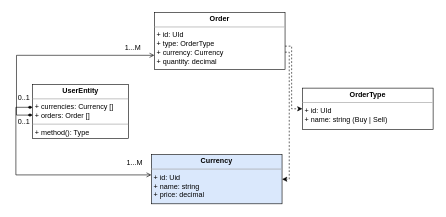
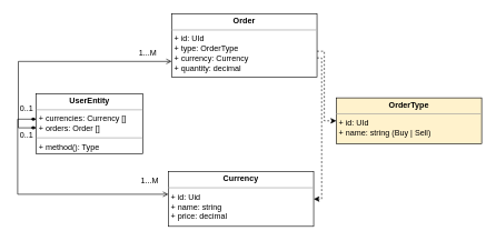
  <mxCell id="0" />
  <mxCell id="1" parent="0" />
  <mxCell id="2" style="edgeStyle=orthogonalEdgeStyle;rounded=0;orthogonalLoop=1;jettySize=auto;html=1;entryX=0;entryY=0.412;entryDx=0;entryDy=0;entryPerimeter=0;startArrow=diamondThin;startFill=1;endArrow=open;endFill=0;" edge="1" parent="1" source="4" target="9"><mxGeometry relative="1" as="geometry"><Array as="points"><mxPoint x="26" y="178" /><mxPoint x="26" y="291" /></Array></mxGeometry></mxCell>
  <mxCell id="3" style="edgeStyle=orthogonalEdgeStyle;rounded=0;orthogonalLoop=1;jettySize=auto;html=1;entryX=0;entryY=0.75;entryDx=0;entryDy=0;startArrow=diamondThin;startFill=1;endArrow=open;endFill=0;" edge="1" parent="1" source="4" target="7"><mxGeometry relative="1" as="geometry"><Array as="points"><mxPoint x="27" y="191" /><mxPoint x="27" y="91" /></Array></mxGeometry></mxCell>
  <mxCell id="4" value="&lt;p style=&quot;margin:0px;margin-top:4px;text-align:center;&quot;&gt;&lt;b&gt;UserEntity&lt;/b&gt;&lt;/p&gt;&lt;hr size=&quot;1&quot;&gt;&lt;p style=&quot;margin:0px;margin-left:4px;&quot;&gt;+ currencies: Currency []&lt;/p&gt;&lt;p style=&quot;margin:0px;margin-left:4px;&quot;&gt;+ orders: Order []&lt;/p&gt;&lt;hr size=&quot;1&quot;&gt;&lt;p style=&quot;margin:0px;margin-left:4px;&quot;&gt;+ method(): Type&lt;/p&gt;" style="verticalAlign=top;align=left;overflow=fill;fontSize=12;fontFamily=Helvetica;html=1;" vertex="1" parent="1"><mxGeometry x="54" y="140" width="160" height="90" as="geometry" /></mxCell>
  <mxCell id="5" style="edgeStyle=orthogonalEdgeStyle;rounded=0;orthogonalLoop=1;jettySize=auto;html=1;entryX=0;entryY=0.5;entryDx=0;entryDy=0;dashed=1;" edge="1" parent="1" source="7" target="8"><mxGeometry relative="1" as="geometry"><Array as="points"><mxPoint x="486" y="76" /><mxPoint x="486" y="181" /></Array></mxGeometry></mxCell>
  <mxCell id="6" style="edgeStyle=orthogonalEdgeStyle;rounded=0;orthogonalLoop=1;jettySize=auto;html=1;entryX=1;entryY=0.5;entryDx=0;entryDy=0;dashed=1;" edge="1" parent="1" source="7" target="9"><mxGeometry relative="1" as="geometry"><Array as="points"><mxPoint x="482" y="86" /><mxPoint x="482" y="298" /></Array></mxGeometry></mxCell>
  <mxCell id="7" value="&lt;p style=&quot;margin:0px;margin-top:4px;text-align:center;&quot;&gt;&lt;b&gt;Order&lt;/b&gt;&lt;/p&gt;&lt;hr size=&quot;1&quot;&gt;&lt;p style=&quot;margin:0px;margin-left:4px;&quot;&gt;+ id: UId&lt;/p&gt;&lt;p style=&quot;margin:0px;margin-left:4px;&quot;&gt;+ type: OrderType&lt;/p&gt;&lt;p style=&quot;margin:0px;margin-left:4px;&quot;&gt;+ currency: Currency&lt;/p&gt;&lt;p style=&quot;margin:0px;margin-left:4px;&quot;&gt;+ quantity: decimal&lt;/p&gt;&lt;p style=&quot;margin:0px;margin-left:4px;&quot;&gt;&lt;br&gt;&lt;/p&gt;&lt;hr size=&quot;1&quot;&gt;&lt;p style=&quot;margin:0px;margin-left:4px;&quot;&gt;+ method(): Type&lt;/p&gt;" style="verticalAlign=top;align=left;overflow=fill;fontSize=12;fontFamily=Helvetica;html=1;" vertex="1" parent="1"><mxGeometry x="257" y="20" width="218" height="95" as="geometry" /></mxCell>
- <mxCell id="8" value="&lt;p style=&quot;margin:0px;margin-top:4px;text-align:center;&quot;&gt;&lt;b&gt;OrderType&lt;/b&gt;&lt;/p&gt;&lt;hr size=&quot;1&quot;&gt;&lt;p style=&quot;margin:0px;margin-left:4px;&quot;&gt;+ id: UId&lt;/p&gt;&lt;p style=&quot;margin:0px;margin-left:4px;&quot;&gt;+ name: string (Buy | Sell)&lt;/p&gt;" style="verticalAlign=top;align=left;overflow=fill;fontSize=12;fontFamily=Helvetica;html=1;" vertex="1" parent="1"><mxGeometry x="504" y="146" width="218" height="69" as="geometry" /></mxCell>
- <mxCell id="9" value="&lt;p style=&quot;margin:0px;margin-top:4px;text-align:center;&quot;&gt;&lt;b&gt;Currency&lt;/b&gt;&lt;/p&gt;&lt;hr size=&quot;1&quot;&gt;&lt;p style=&quot;margin:0px;margin-left:4px;&quot;&gt;+ id: Uid&lt;/p&gt;&lt;p style=&quot;margin:0px;margin-left:4px;&quot;&gt;+ name: string&lt;/p&gt;&lt;p style=&quot;margin:0px;margin-left:4px;&quot;&gt;+ price: decimal&lt;/p&gt;" style="verticalAlign=top;align=left;overflow=fill;fontSize=12;fontFamily=Helvetica;html=1;fillColor=#dae8fc;" vertex="1" parent="1"><mxGeometry x="252" y="257" width="218" height="82" as="geometry" /></mxCell>
+ <mxCell id="8" value="&lt;p style=&quot;margin:0px;margin-top:4px;text-align:center;&quot;&gt;&lt;b&gt;OrderType&lt;/b&gt;&lt;/p&gt;&lt;hr size=&quot;1&quot;&gt;&lt;p style=&quot;margin:0px;margin-left:4px;&quot;&gt;+ id: UId&lt;/p&gt;&lt;p style=&quot;margin:0px;margin-left:4px;&quot;&gt;+ name: string (Buy | Sell)&lt;/p&gt;" style="verticalAlign=top;align=left;overflow=fill;fontSize=12;fontFamily=Helvetica;html=1;fillColor=#fff2cc;" vertex="1" parent="1"><mxGeometry x="504" y="146" width="218" height="69" as="geometry" /></mxCell>
+ <mxCell id="9" value="&lt;p style=&quot;margin:0px;margin-top:4px;text-align:center;&quot;&gt;&lt;b&gt;Currency&lt;/b&gt;&lt;/p&gt;&lt;hr size=&quot;1&quot;&gt;&lt;p style=&quot;margin:0px;margin-left:4px;&quot;&gt;+ id: Uid&lt;/p&gt;&lt;p style=&quot;margin:0px;margin-left:4px;&quot;&gt;+ name: string&lt;/p&gt;&lt;p style=&quot;margin:0px;margin-left:4px;&quot;&gt;+ price: decimal&lt;/p&gt;" style="verticalAlign=top;align=left;overflow=fill;fontSize=12;fontFamily=Helvetica;html=1;" vertex="1" parent="1"><mxGeometry x="252" y="257" width="218" height="82" as="geometry" /></mxCell>
  <mxCell id="10" value="1...M" style="text;html=1;align=center;verticalAlign=middle;resizable=0;points=[];autosize=1;strokeColor=none;fillColor=none;" vertex="1" parent="1"><mxGeometry x="198" y="66" width="45" height="26" as="geometry" /></mxCell>
  <mxCell id="11" value="1...M" style="text;html=1;align=center;verticalAlign=middle;resizable=0;points=[];autosize=1;strokeColor=none;fillColor=none;" vertex="1" parent="1"><mxGeometry x="201" y="257" width="45" height="26" as="geometry" /></mxCell>
  <mxCell id="12" value="0..1" style="text;html=1;align=center;verticalAlign=middle;resizable=0;points=[];autosize=1;strokeColor=none;fillColor=none;" vertex="1" parent="1"><mxGeometry x="20" y="189" width="38" height="26" as="geometry" /></mxCell>
  <mxCell id="13" value="0..1" style="text;html=1;align=center;verticalAlign=middle;resizable=0;points=[];autosize=1;strokeColor=none;fillColor=none;" vertex="1" parent="1"><mxGeometry x="20" y="150" width="38" height="26" as="geometry" /></mxCell>
